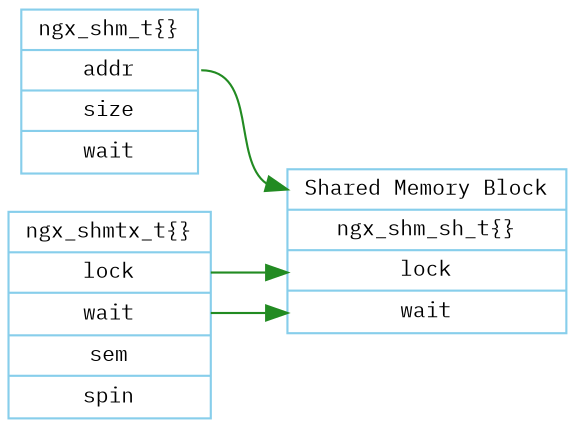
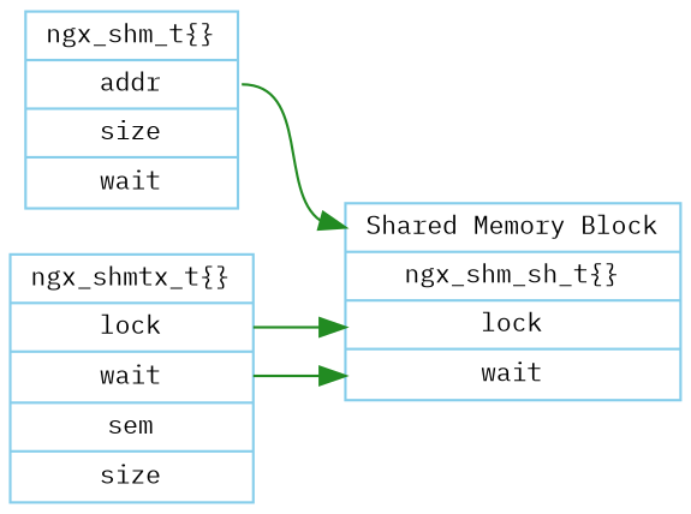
  digraph {
    fontname="IBM Plex Mono"
    rankdir=LR
    node [color=skyblue fontname="IBM Plex Mono" fontsize=10 shape=record]
    edge [color=forestgreen fontname="IBM Plex Mono" fontsize=10]
    n1 [label="<head>ngx_shm_t\{\}|<addr>addr|size|wait"]
    n2 [label="<head>Shared Memory Block|ngx_shm_sh_t\{\}|<lock>lock|<wait>wait"]
-   n3 [label="<head>ngx_shmtx_t\{\}|<lock>lock|<wait>wait|sem|spin"]
+   n3 [label="<head>ngx_shmtx_t\{\}|<lock>lock|<wait>wait|sem|size"]
    n1 -> n2 [headport=head tailport=addr]
    n3 -> n2 [headport=lock tailport=lock]
    n3 -> n2 [headport=wait tailport=wait]
  }
